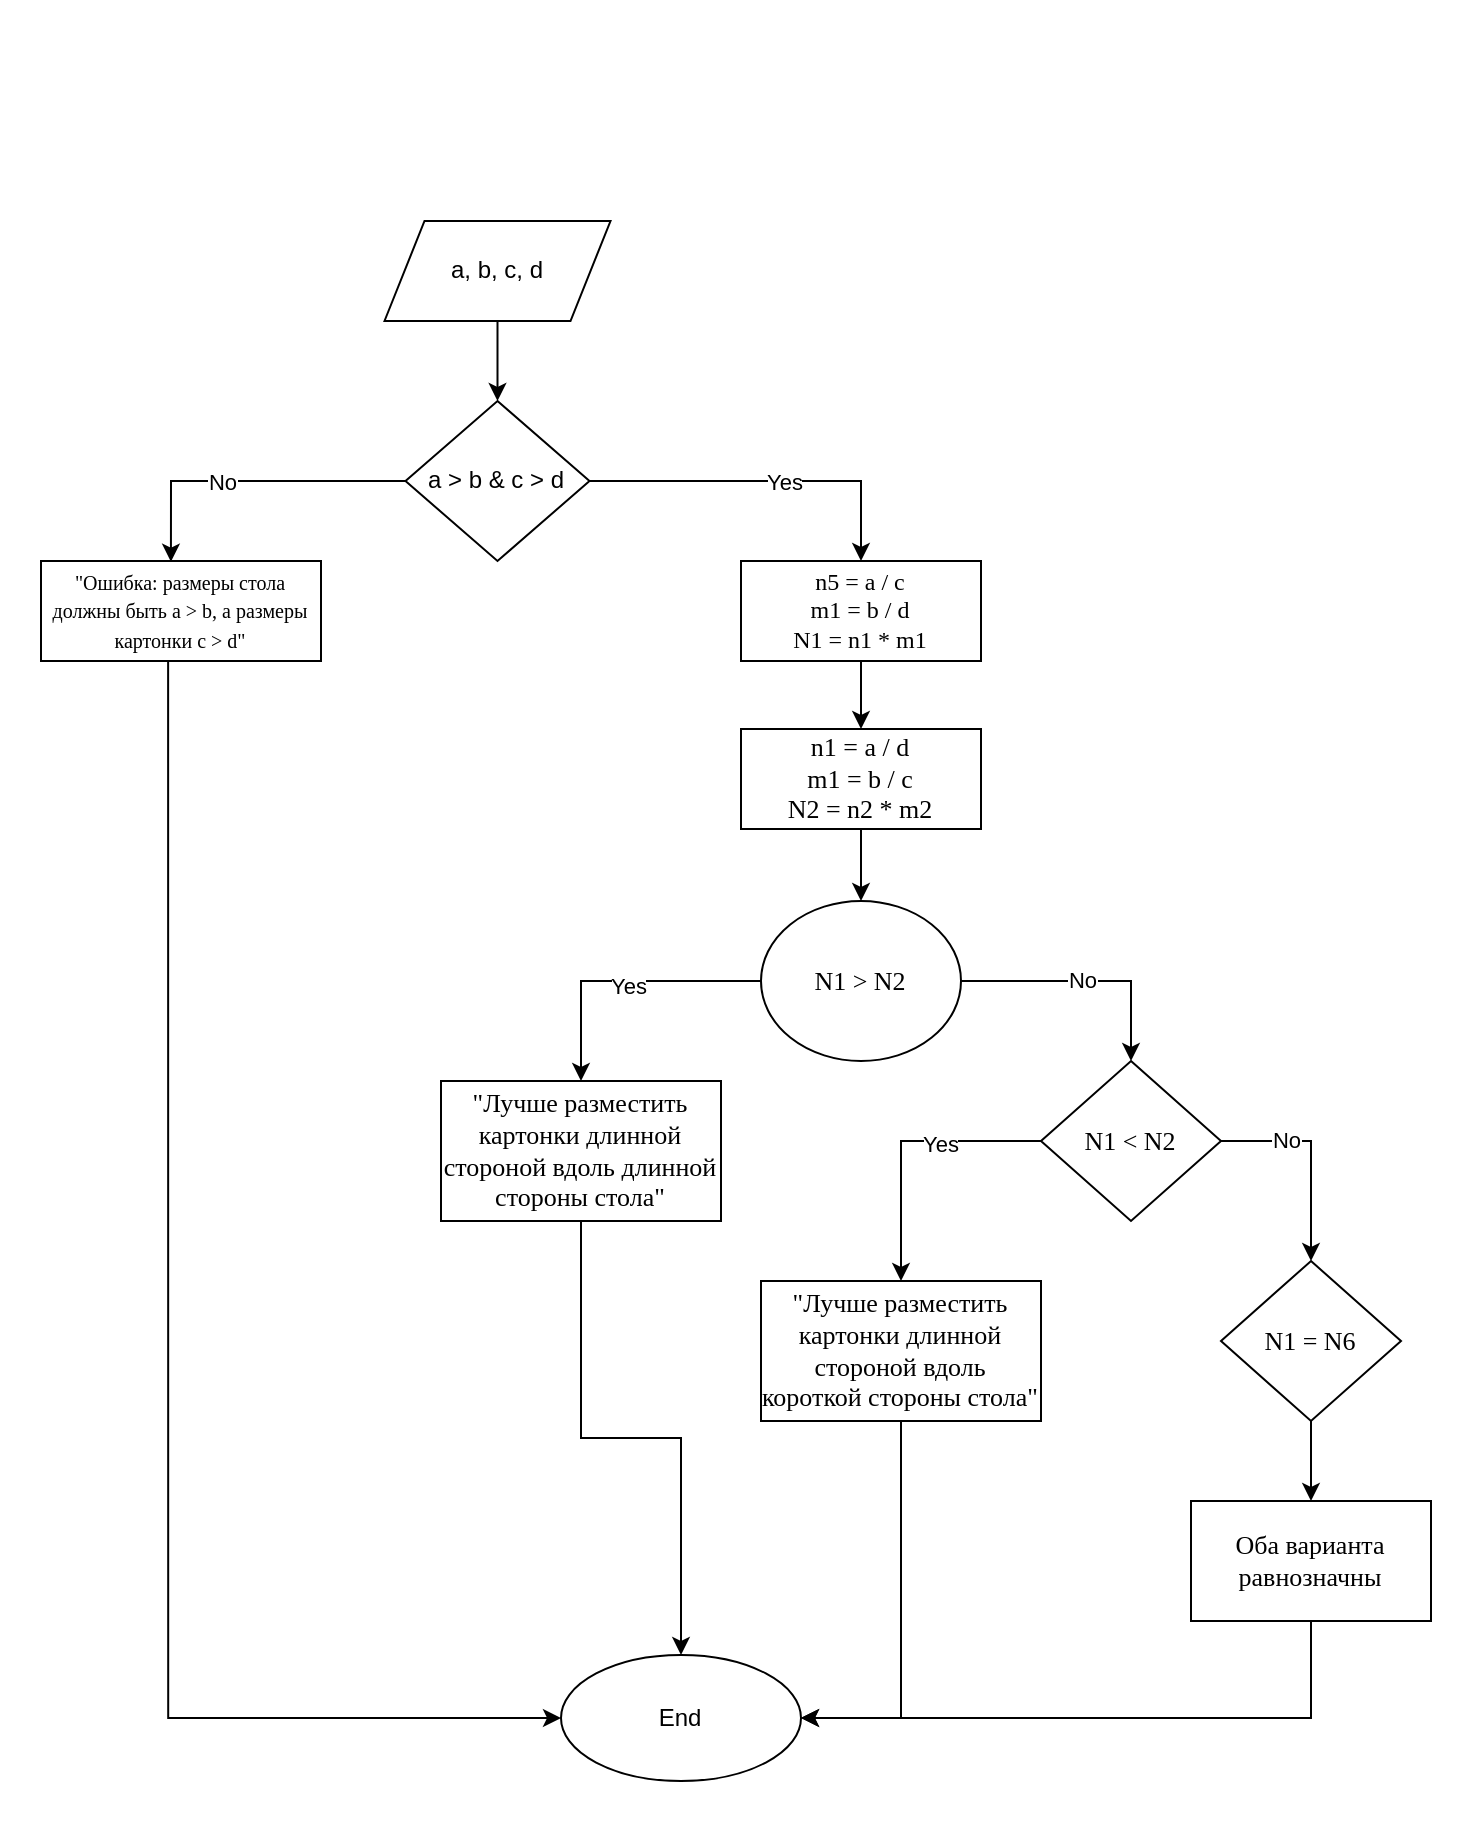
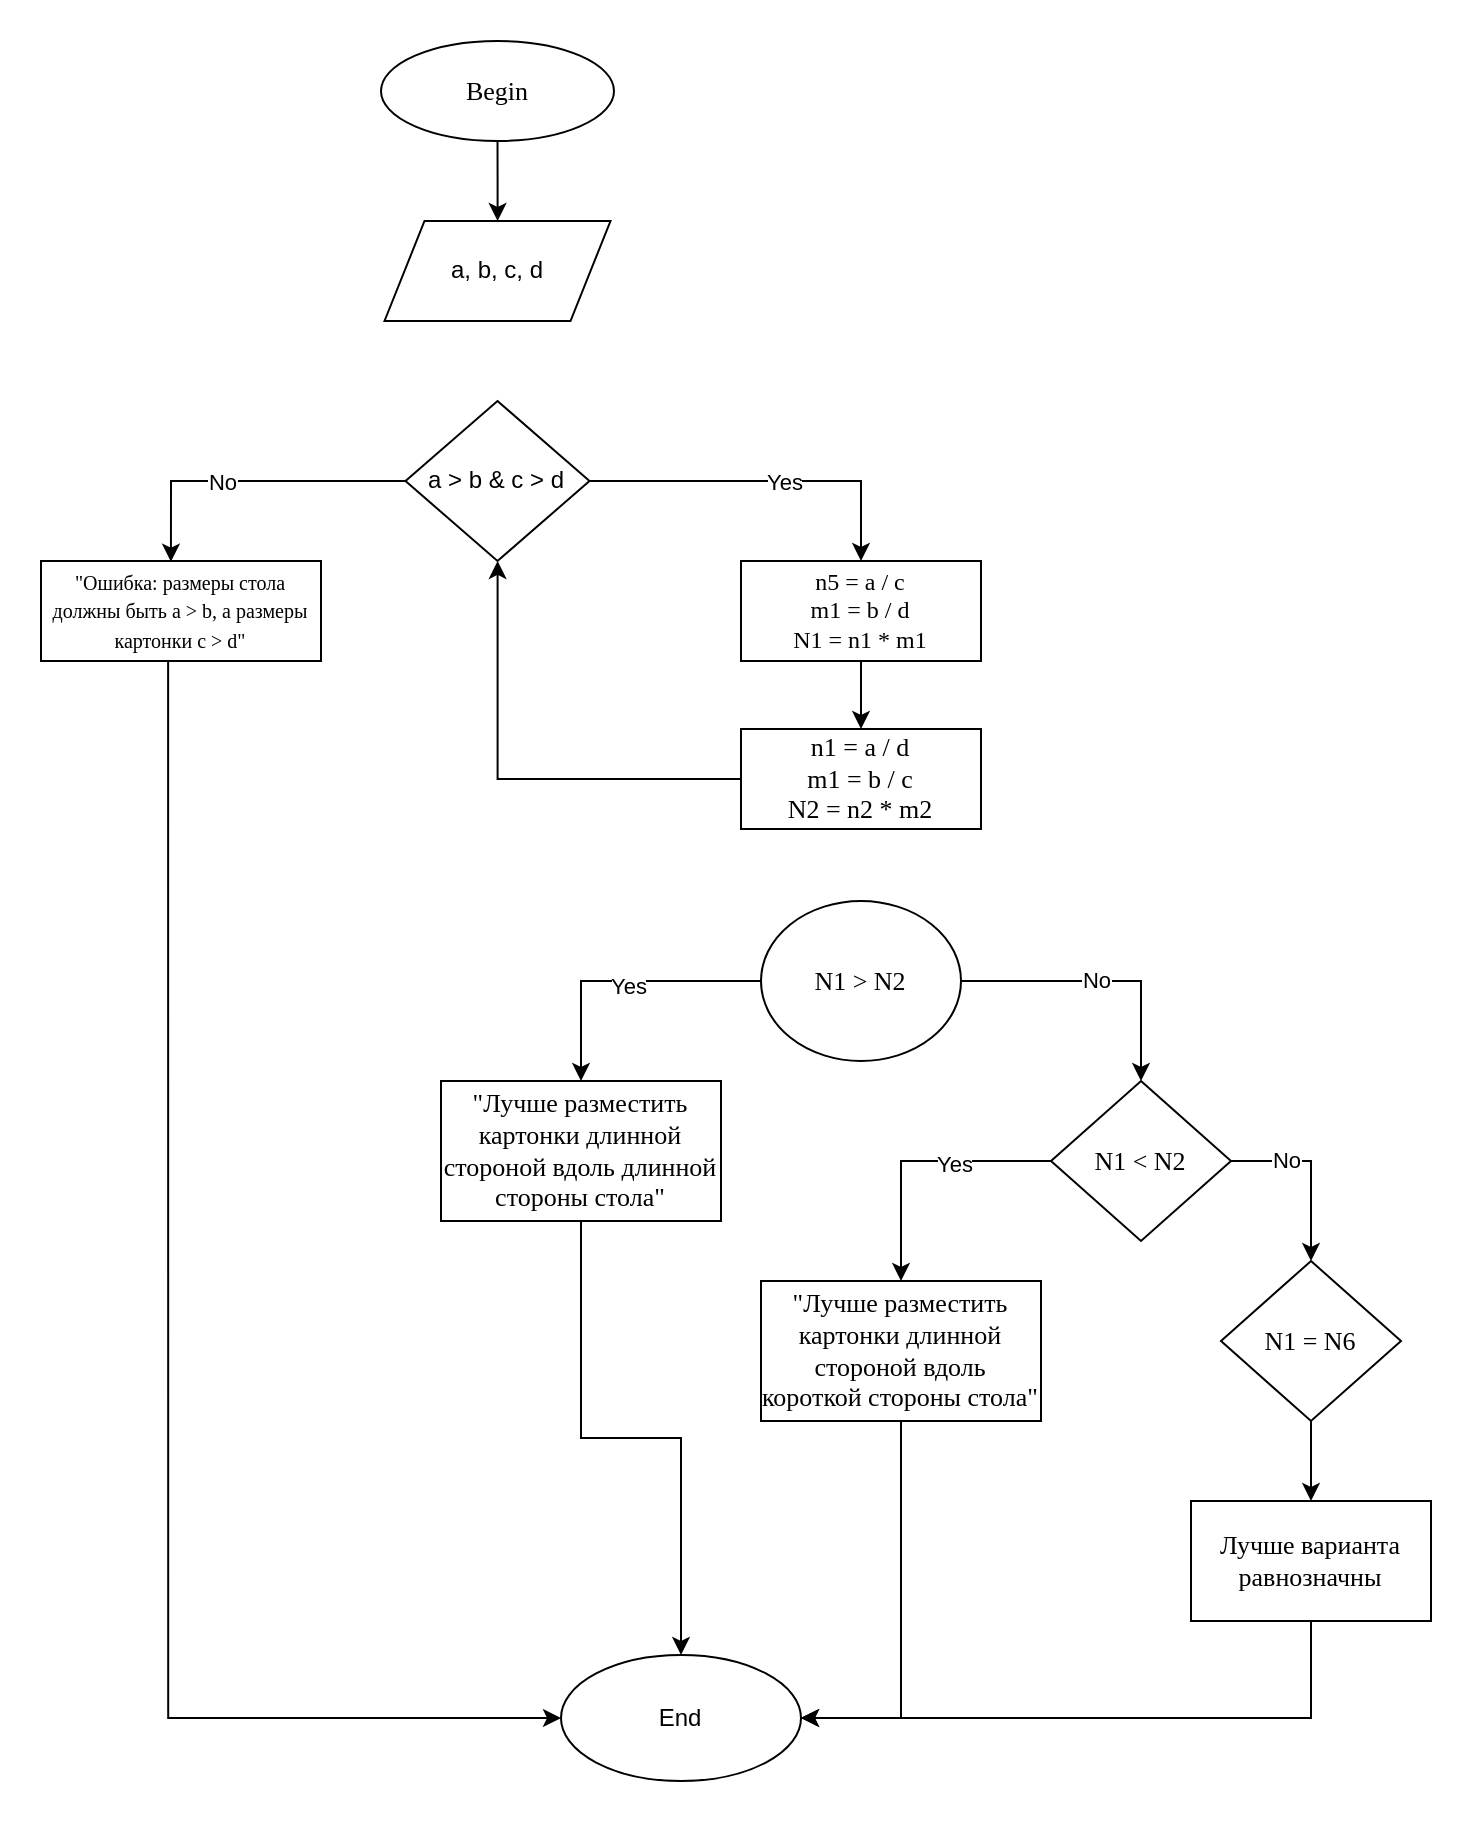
  <mxCell id="0" />
  <mxCell id="1" parent="0" />
- <mxCell id="4" style="edgeStyle=orthogonalEdgeStyle;rounded=0;orthogonalLoop=1;jettySize=auto;html=1;exitX=0.5;exitY=1;exitDx=0;exitDy=0;" edge="1" parent="1" source="5" target="8"><mxGeometry relative="1" as="geometry" /></mxCell>
+ <mxCell id="2" style="edgeStyle=orthogonalEdgeStyle;rounded=0;orthogonalLoop=1;jettySize=auto;html=1;" edge="1" parent="1" source="3" target="5"><mxGeometry relative="1" as="geometry" /></mxCell>
+ <mxCell id="3" value="Begin" style="ellipse;whiteSpace=wrap;html=1;fontFamily=Times New Roman;fontColor=#000000;fontSize=13;" vertex="1" parent="1"><mxGeometry x="190" y="20" width="116.5" height="50" as="geometry" /></mxCell>
  <mxCell id="5" value="a, b, c, d" style="shape=parallelogram;perimeter=parallelogramPerimeter;whiteSpace=wrap;html=1;fixedSize=1;" vertex="1" parent="1"><mxGeometry x="191.75" y="110" width="113" height="50" as="geometry" /></mxCell>
  <mxCell id="6" style="edgeStyle=orthogonalEdgeStyle;rounded=0;orthogonalLoop=1;jettySize=auto;html=1;entryX=0.5;entryY=0;entryDx=0;entryDy=0;" edge="1" parent="1" source="8" target="12"><mxGeometry relative="1" as="geometry" /></mxCell>
  <mxCell id="7" value="Yes" style="edgeLabel;html=1;align=center;verticalAlign=middle;resizable=0;points=[];" vertex="1" connectable="0" parent="6"><mxGeometry x="0.1" relative="1" as="geometry"><mxPoint as="offset" /></mxGeometry></mxCell>
  <mxCell id="8" value="a &amp;gt; b &amp;amp; c &amp;gt; d" style="rhombus;whiteSpace=wrap;html=1;" vertex="1" parent="1"><mxGeometry x="202.25" y="200" width="92" height="80" as="geometry" /></mxCell>
  <mxCell id="9" style="edgeStyle=orthogonalEdgeStyle;rounded=0;orthogonalLoop=1;jettySize=auto;html=1;entryX=0;entryY=0.5;entryDx=0;entryDy=0;exitX=0.454;exitY=1;exitDx=0;exitDy=0;exitPerimeter=0;" edge="1" parent="1" source="10" target="35"><mxGeometry relative="1" as="geometry" /></mxCell>
  <mxCell id="10" value="&lt;span style=&quot;text-align: start; white-space-collapse: preserve; background-color: rgb(255, 255, 255);&quot;&gt;&lt;font style=&quot;font-size: 10px;&quot; face=&quot;Times New Roman&quot;&gt;&quot;Ошибка: размеры стола должны быть a &amp;gt; b, а размеры картонки c &amp;gt; d&quot;&lt;/font&gt;&lt;/span&gt;" style="rounded=0;whiteSpace=wrap;html=1;" vertex="1" parent="1"><mxGeometry x="20" y="280" width="140" height="50" as="geometry" /></mxCell>
  <mxCell id="11" style="edgeStyle=orthogonalEdgeStyle;rounded=0;orthogonalLoop=1;jettySize=auto;html=1;" edge="1" parent="1" source="12" target="16"><mxGeometry relative="1" as="geometry" /></mxCell>
  <mxCell id="12" value="&lt;font style=&quot;font-size: 12px;&quot; face=&quot;Times New Roman&quot;&gt;n5 = a / c&lt;/font&gt;&lt;div style=&quot;&quot;&gt;&lt;font style=&quot;font-size: 12px;&quot; face=&quot;dbqERhXnwNJHvy-pUjwD&quot;&gt;m1 = b / d&lt;/font&gt;&lt;/div&gt;&lt;div style=&quot;&quot;&gt;&lt;font style=&quot;font-size: 12px;&quot; face=&quot;dbqERhXnwNJHvy-pUjwD&quot;&gt;N1 = n1 * m1&lt;/font&gt;&lt;/div&gt;" style="rounded=0;whiteSpace=wrap;html=1;" vertex="1" parent="1"><mxGeometry x="370" y="280" width="120" height="50" as="geometry" /></mxCell>
  <mxCell id="13" style="edgeStyle=orthogonalEdgeStyle;rounded=0;orthogonalLoop=1;jettySize=auto;html=1;entryX=0.464;entryY=0.007;entryDx=0;entryDy=0;entryPerimeter=0;" edge="1" parent="1" source="8" target="10"><mxGeometry relative="1" as="geometry" /></mxCell>
  <mxCell id="14" value="No" style="edgeLabel;html=1;align=center;verticalAlign=middle;resizable=0;points=[];" vertex="1" connectable="0" parent="13"><mxGeometry x="0.171" relative="1" as="geometry"><mxPoint as="offset" /></mxGeometry></mxCell>
- <mxCell id="15" style="edgeStyle=orthogonalEdgeStyle;rounded=0;orthogonalLoop=1;jettySize=auto;html=1;" edge="1" parent="1" source="16" target="21"><mxGeometry relative="1" as="geometry" /></mxCell>
+ <mxCell id="15" style="edgeStyle=orthogonalEdgeStyle;rounded=0;orthogonalLoop=1;jettySize=auto;html=1;" edge="1" parent="1" source="16" target="8"><mxGeometry relative="1" as="geometry" /></mxCell>
  <mxCell id="16" value="&lt;span style=&quot;font-family: &amp;quot;Times New Roman&amp;quot;; font-size: 13px;&quot;&gt;n1 = a / d&lt;/span&gt;&lt;div style=&quot;font-family: &amp;quot;Times New Roman&amp;quot;; font-size: 13px;&quot;&gt;m1 = b / c&lt;/div&gt;&lt;div style=&quot;font-family: &amp;quot;Times New Roman&amp;quot;; font-size: 13px;&quot;&gt;N2 = n2 * m2&lt;/div&gt;" style="rounded=0;whiteSpace=wrap;html=1;" vertex="1" parent="1"><mxGeometry x="370" y="364" width="120" height="50" as="geometry" /></mxCell>
  <mxCell id="17" style="edgeStyle=orthogonalEdgeStyle;rounded=0;orthogonalLoop=1;jettySize=auto;html=1;" edge="1" parent="1" source="21" target="23"><mxGeometry relative="1" as="geometry" /></mxCell>
  <mxCell id="18" value="Yes" style="edgeLabel;html=1;align=center;verticalAlign=middle;resizable=0;points=[];" vertex="1" connectable="0" parent="17"><mxGeometry x="-0.039" y="2" relative="1" as="geometry"><mxPoint as="offset" /></mxGeometry></mxCell>
  <mxCell id="19" style="edgeStyle=orthogonalEdgeStyle;rounded=0;orthogonalLoop=1;jettySize=auto;html=1;entryX=0.5;entryY=0;entryDx=0;entryDy=0;" edge="1" parent="1" source="21" target="28"><mxGeometry relative="1" as="geometry" /></mxCell>
  <mxCell id="20" value="No" style="edgeLabel;html=1;align=center;verticalAlign=middle;resizable=0;points=[];" vertex="1" connectable="0" parent="19"><mxGeometry x="-0.038" y="1" relative="1" as="geometry"><mxPoint as="offset" /></mxGeometry></mxCell>
  <mxCell id="21" value="N1 &amp;gt; N2" style="ellipse;whiteSpace=wrap;html=1;fontFamily=Times New Roman;fontColor=#000000;fontSize=13;" vertex="1" parent="1"><mxGeometry x="380" y="450" width="100" height="80" as="geometry" /></mxCell>
  <mxCell id="22" style="edgeStyle=orthogonalEdgeStyle;rounded=0;orthogonalLoop=1;jettySize=auto;html=1;entryX=0.5;entryY=0;entryDx=0;entryDy=0;" edge="1" parent="1" source="23" target="35"><mxGeometry relative="1" as="geometry" /></mxCell>
  <mxCell id="23" value="&lt;span style=&quot;text-align: left; font-size: 13px;&quot;&gt;&lt;font style=&quot;font-size: 13px;&quot;&gt;&quot;Лучше разместить картонки длинной стороной вдоль длинной стороны стола&quot;&lt;/font&gt;&lt;/span&gt;" style="rounded=0;whiteSpace=wrap;html=1;fontFamily=Times New Roman;fontColor=#000000;fontSize=13;" vertex="1" parent="1"><mxGeometry x="220" y="540" width="140" height="70" as="geometry" /></mxCell>
  <mxCell id="24" style="edgeStyle=orthogonalEdgeStyle;rounded=0;orthogonalLoop=1;jettySize=auto;html=1;entryX=0.5;entryY=0;entryDx=0;entryDy=0;exitX=0;exitY=0.5;exitDx=0;exitDy=0;" edge="1" parent="1" source="28" target="30"><mxGeometry relative="1" as="geometry" /></mxCell>
  <mxCell id="25" value="Yes" style="edgeLabel;html=1;align=center;verticalAlign=middle;resizable=0;points=[];" vertex="1" connectable="0" parent="24"><mxGeometry x="-0.267" y="1" relative="1" as="geometry"><mxPoint as="offset" /></mxGeometry></mxCell>
  <mxCell id="26" style="edgeStyle=orthogonalEdgeStyle;rounded=0;orthogonalLoop=1;jettySize=auto;html=1;entryX=0.5;entryY=0;entryDx=0;entryDy=0;exitX=1;exitY=0.5;exitDx=0;exitDy=0;" edge="1" parent="1" source="28" target="32"><mxGeometry relative="1" as="geometry" /></mxCell>
  <mxCell id="27" value="No" style="edgeLabel;html=1;align=center;verticalAlign=middle;resizable=0;points=[];" vertex="1" connectable="0" parent="26"><mxGeometry x="-0.393" y="1" relative="1" as="geometry"><mxPoint as="offset" /></mxGeometry></mxCell>
- <mxCell id="28" value="N1 &amp;lt; N2" style="rhombus;whiteSpace=wrap;html=1;fontFamily=Times New Roman;fontColor=#000000;fontSize=13;" vertex="1" parent="1"><mxGeometry x="520" y="530" width="90" height="80" as="geometry" /></mxCell>
+ <mxCell id="28" value="N1 &amp;lt; N2" style="rhombus;whiteSpace=wrap;html=1;fontFamily=Times New Roman;fontColor=#000000;fontSize=13;" vertex="1" parent="1"><mxGeometry x="525" y="540" width="90" height="80" as="geometry" /></mxCell>
  <mxCell id="29" style="edgeStyle=orthogonalEdgeStyle;rounded=0;orthogonalLoop=1;jettySize=auto;html=1;entryX=1;entryY=0.5;entryDx=0;entryDy=0;" edge="1" parent="1" source="30" target="35"><mxGeometry relative="1" as="geometry" /></mxCell>
  <mxCell id="30" value="&lt;span style=&quot;text-align: left; font-size: 13px;&quot;&gt;&lt;font style=&quot;font-size: 13px;&quot;&gt;&quot;Лучше разместить картонки длинной стороной вдоль короткой стороны стола&quot;&lt;/font&gt;&lt;/span&gt;" style="rounded=0;whiteSpace=wrap;html=1;fontFamily=Times New Roman;fontColor=#000000;fontSize=13;" vertex="1" parent="1"><mxGeometry x="380" y="640" width="140" height="70" as="geometry" /></mxCell>
  <mxCell id="31" style="edgeStyle=orthogonalEdgeStyle;rounded=0;orthogonalLoop=1;jettySize=auto;html=1;" edge="1" parent="1" source="32" target="34"><mxGeometry relative="1" as="geometry" /></mxCell>
  <mxCell id="32" value="N1 = N6" style="rhombus;whiteSpace=wrap;html=1;fontFamily=Times New Roman;fontColor=#000000;fontSize=13;" vertex="1" parent="1"><mxGeometry x="610" y="630" width="90" height="80" as="geometry" /></mxCell>
  <mxCell id="33" style="edgeStyle=orthogonalEdgeStyle;rounded=0;orthogonalLoop=1;jettySize=auto;html=1;entryX=1;entryY=0.5;entryDx=0;entryDy=0;exitX=0.5;exitY=1;exitDx=0;exitDy=0;" edge="1" parent="1" source="34" target="35"><mxGeometry relative="1" as="geometry" /></mxCell>
- <mxCell id="34" value="Оба варианта равнозначны" style="rounded=0;whiteSpace=wrap;html=1;fontFamily=Times New Roman;fontColor=#000000;fontSize=13;" vertex="1" parent="1"><mxGeometry x="595" y="750" width="120" height="60" as="geometry" /></mxCell>
+ <mxCell id="34" value="Лучше варианта равнозначны" style="rounded=0;whiteSpace=wrap;html=1;fontFamily=Times New Roman;fontColor=#000000;fontSize=13;" vertex="1" parent="1"><mxGeometry x="595" y="750" width="120" height="60" as="geometry" /></mxCell>
  <mxCell id="35" value="End" style="ellipse;whiteSpace=wrap;html=1;" vertex="1" parent="1"><mxGeometry x="280" y="827" width="120" height="63" as="geometry" /></mxCell>
